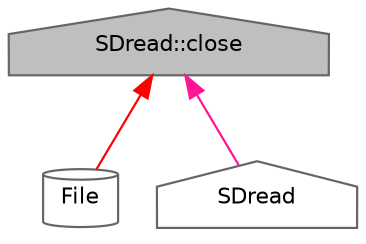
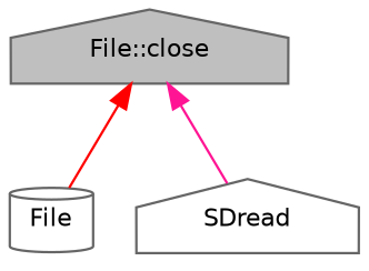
  digraph {
    rankdir=TB
    node [color=gray40 fillcolor=white fontname=Helvetica fontsize=10 shape=house style=filled]
    edge [dir=back fontname=Helvetica fontsize=10 labelfontname=Helvetica labelfontsize=10 style=solid]
-   n1 [fillcolor=grey75 fontcolor=black height=0.2 label="SDread::close" width=0.4]
+   n1 [fillcolor=grey75 fontcolor=black height=0.2 label="File::close" width=0.4]
    n2 [height=0.2 label=File shape=cylinder width=0.4]
    n3 [height=0.2 label=SDread width=0.4]
    n1 -> n2 [color=red]
    n1 -> n3 [color=deeppink]
  }
